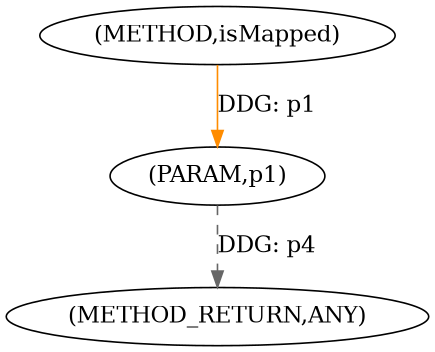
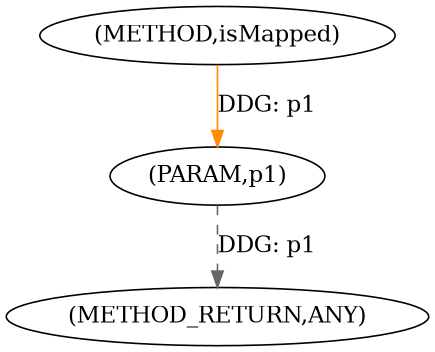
  digraph {
    n1 [label=<(METHOD,isMapped)>]
    n2 [label=<(PARAM,p1)>]
    n3 [label=<(METHOD_RETURN,ANY)>]
    n1 -> n2 [color=darkorange label="DDG: p1" style=solid]
-   n2 -> n3 [color=gray40 label="DDG: p4" style=dashed]
+   n2 -> n3 [color=gray40 label="DDG: p1" style=dashed]
  }
